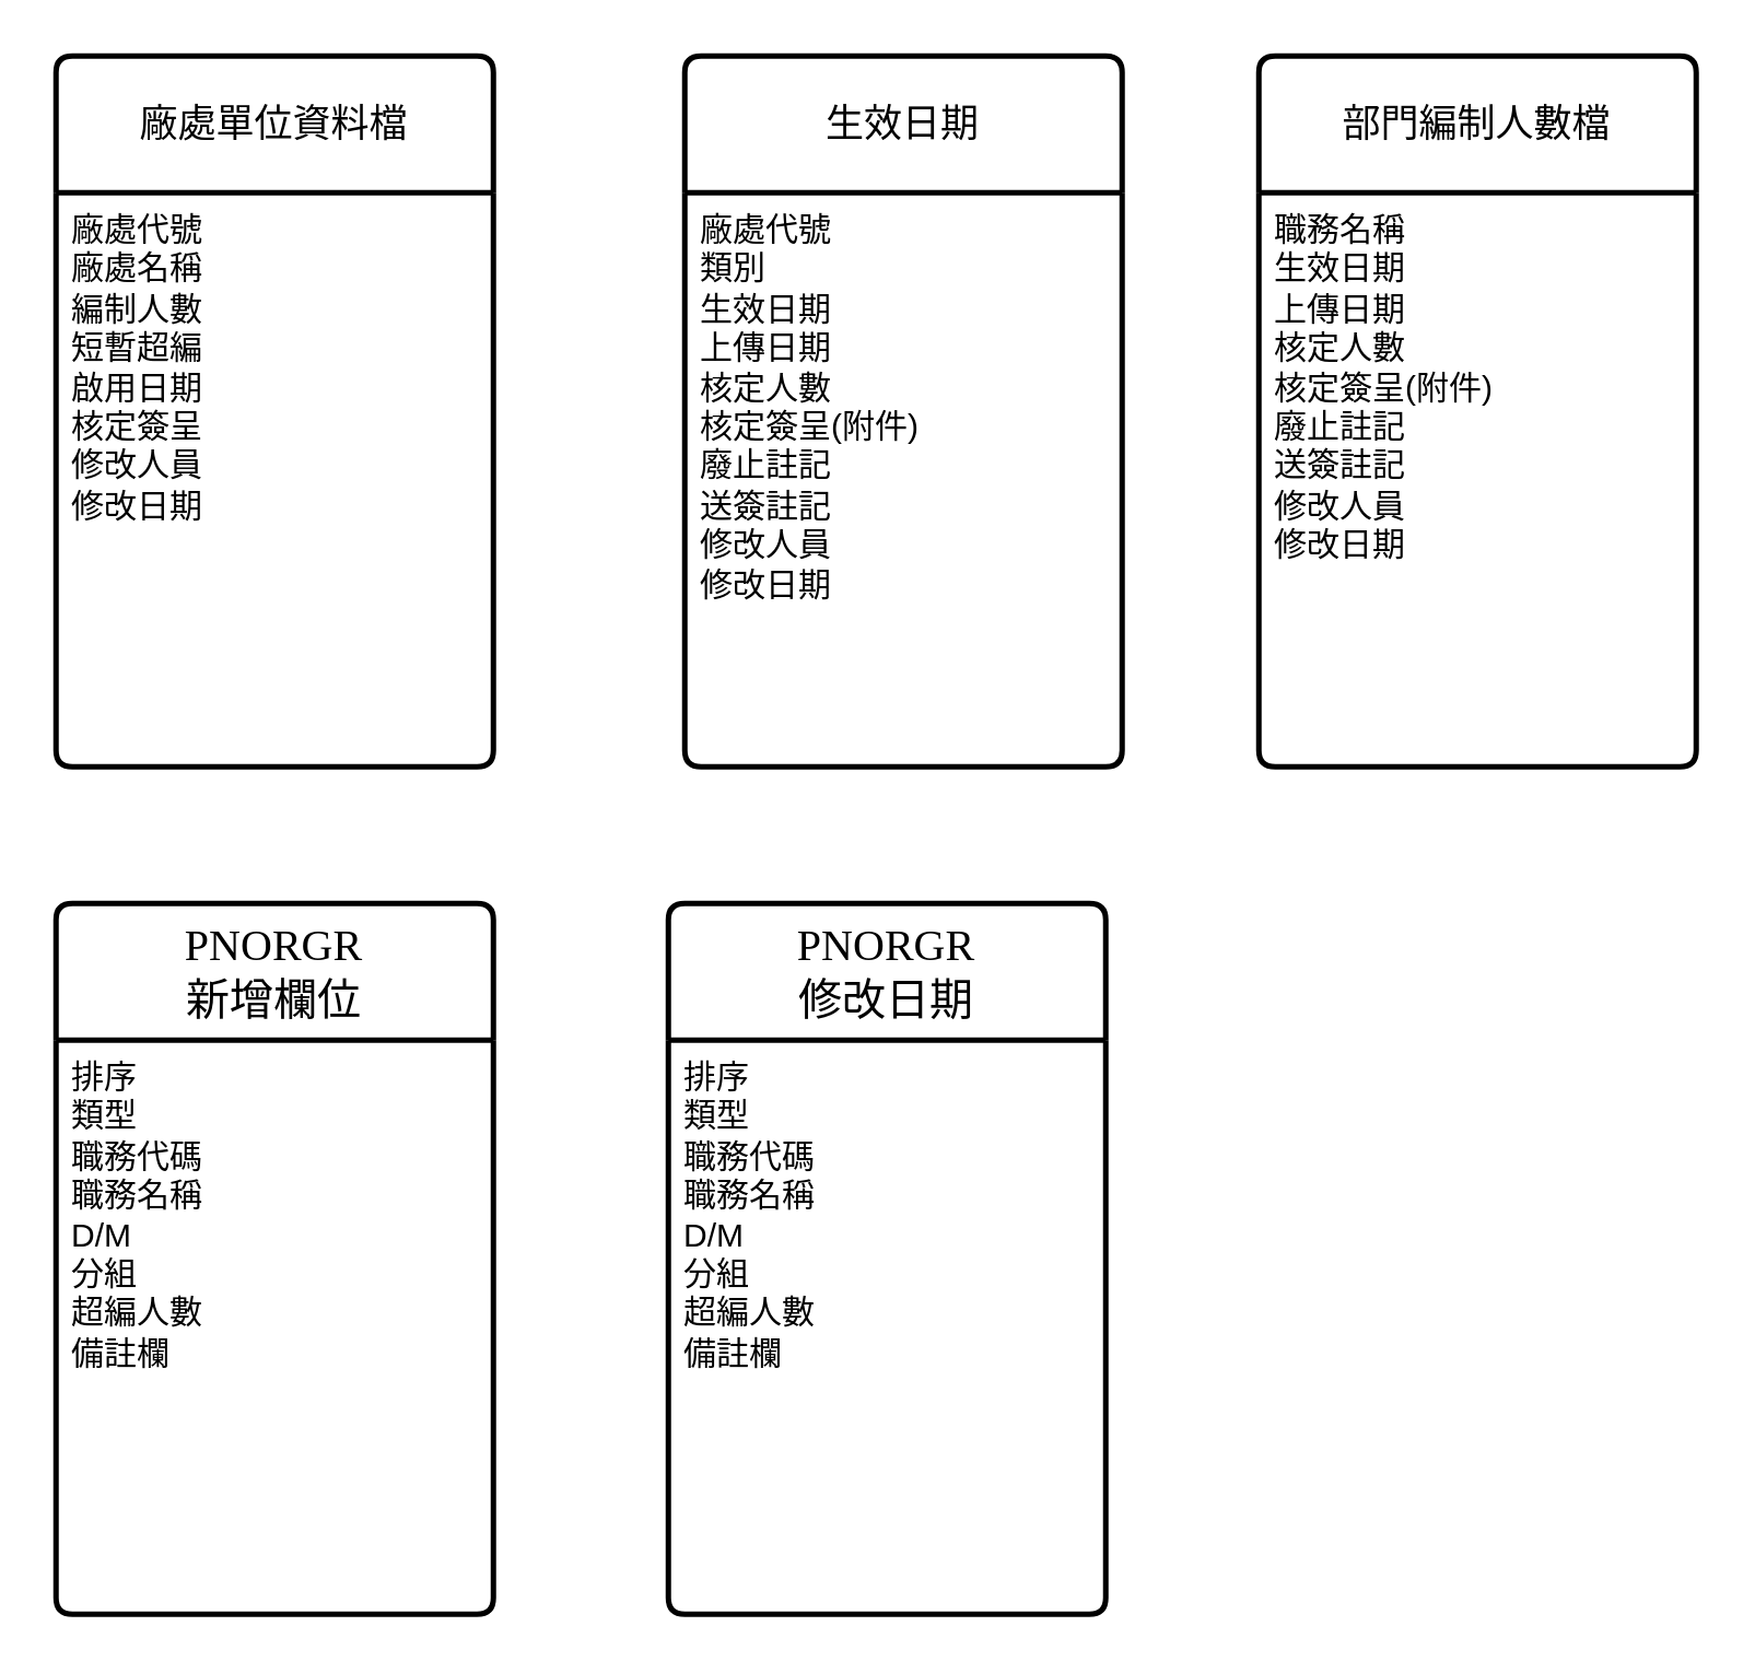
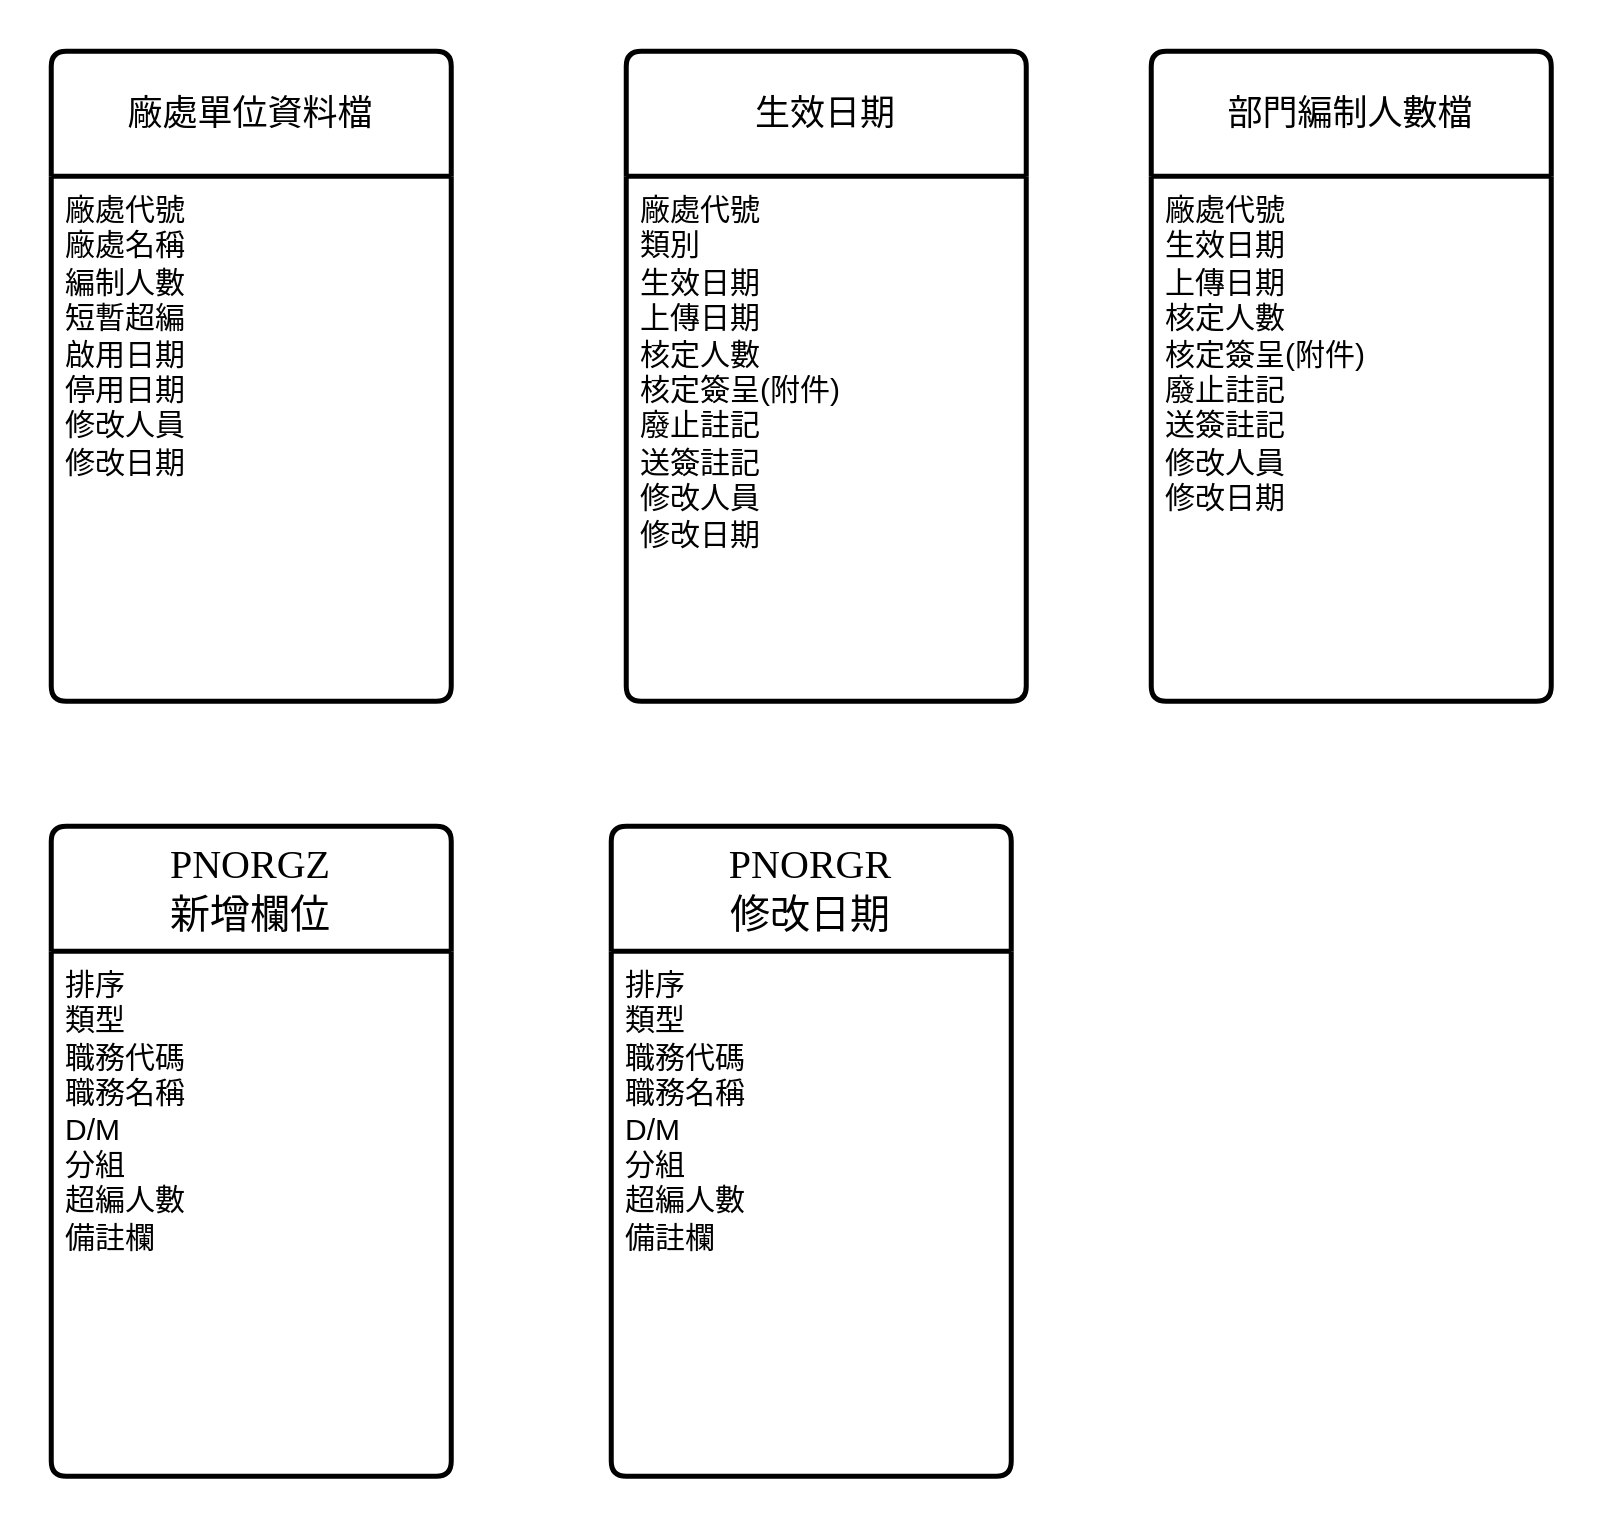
  <mxCell id="0" />
  <mxCell id="1" parent="0" />
  <mxCell id="2" value="廠處單位資料檔" style="swimlane;childLayout=stackLayout;horizontal=1;startSize=50;horizontalStack=0;rounded=1;fontSize=14;fontStyle=0;strokeWidth=2;resizeParent=0;resizeLast=1;shadow=0;dashed=0;align=center;arcSize=4;whiteSpace=wrap;html=1;" vertex="1" parent="1"><mxGeometry x="20" y="20" width="160" height="260" as="geometry"><mxRectangle x="120" y="240" width="140" height="50" as="alternateBounds" /></mxGeometry></mxCell>
- <mxCell id="3" value="&lt;span style=&quot;background-color: initial;&quot;&gt;廠處代號&lt;/span&gt;&lt;br&gt;&lt;span style=&quot;background-color: initial;&quot;&gt;廠處名稱&lt;/span&gt;&lt;br&gt;&lt;span style=&quot;background-color: initial;&quot;&gt;編制人數&lt;/span&gt;&lt;br&gt;&lt;span style=&quot;background-color: initial;&quot;&gt;短暫超編&lt;/span&gt;&lt;br&gt;&lt;span style=&quot;background-color: initial;&quot;&gt;啟用日期&lt;/span&gt;&lt;br&gt;&lt;span style=&quot;background-color: initial;&quot;&gt;核定簽呈&lt;/span&gt;&lt;br&gt;&lt;span style=&quot;background-color: initial;&quot;&gt;修改人員&lt;/span&gt;&lt;br&gt;&lt;span style=&quot;background-color: initial;&quot;&gt;修改日期&lt;/span&gt;" style="align=left;strokeColor=none;fillColor=none;spacingLeft=4;fontSize=12;verticalAlign=top;resizable=0;rotatable=0;part=1;html=1;" vertex="1" parent="2"><mxGeometry y="50" width="160" height="210" as="geometry" /></mxCell>
+ <mxCell id="3" value="&lt;span style=&quot;background-color: initial;&quot;&gt;廠處代號&lt;/span&gt;&lt;br&gt;&lt;span style=&quot;background-color: initial;&quot;&gt;廠處名稱&lt;/span&gt;&lt;br&gt;&lt;span style=&quot;background-color: initial;&quot;&gt;編制人數&lt;/span&gt;&lt;br&gt;&lt;span style=&quot;background-color: initial;&quot;&gt;短暫超編&lt;/span&gt;&lt;br&gt;&lt;span style=&quot;background-color: initial;&quot;&gt;啟用日期&lt;/span&gt;&lt;br&gt;&lt;span style=&quot;background-color: initial;&quot;&gt;停用日期&lt;/span&gt;&lt;br&gt;&lt;span style=&quot;background-color: initial;&quot;&gt;修改人員&lt;/span&gt;&lt;br&gt;&lt;span style=&quot;background-color: initial;&quot;&gt;修改日期&lt;/span&gt;" style="align=left;strokeColor=none;fillColor=none;spacingLeft=4;fontSize=12;verticalAlign=top;resizable=0;rotatable=0;part=1;html=1;" vertex="1" parent="2"><mxGeometry y="50" width="160" height="210" as="geometry" /></mxCell>
  <mxCell id="4" value="生效日期" style="swimlane;childLayout=stackLayout;horizontal=1;startSize=50;horizontalStack=0;rounded=1;fontSize=14;fontStyle=0;strokeWidth=2;resizeParent=0;resizeLast=1;shadow=0;dashed=0;align=center;arcSize=4;whiteSpace=wrap;html=1;" vertex="1" parent="1"><mxGeometry x="250" y="20" width="160" height="260" as="geometry"><mxRectangle x="90" y="200" width="140" height="50" as="alternateBounds" /></mxGeometry></mxCell>
  <mxCell id="5" value="&lt;span style=&quot;background-color: initial;&quot;&gt;廠處代號&lt;/span&gt;&lt;div&gt;類別&lt;br&gt;生效日期&lt;div&gt;上傳日期&lt;br&gt;&lt;div&gt;核定人數&lt;/div&gt;&lt;div&gt;核定簽呈(附件)&lt;/div&gt;&lt;div&gt;廢止註記&lt;/div&gt;&lt;div&gt;送簽註記&lt;/div&gt;&lt;div&gt;修改人員&lt;/div&gt;&lt;div&gt;修改日期&lt;/div&gt;&lt;/div&gt;&lt;/div&gt;" style="align=left;strokeColor=none;fillColor=none;spacingLeft=4;fontSize=12;verticalAlign=top;resizable=0;rotatable=0;part=1;html=1;" vertex="1" parent="4"><mxGeometry y="50" width="160" height="210" as="geometry" /></mxCell>
  <mxCell id="6" value="部門編制人數檔" style="swimlane;childLayout=stackLayout;horizontal=1;startSize=50;horizontalStack=0;rounded=1;fontSize=14;fontStyle=0;strokeWidth=2;resizeParent=0;resizeLast=1;shadow=0;dashed=0;align=center;arcSize=4;whiteSpace=wrap;html=1;" vertex="1" parent="1"><mxGeometry x="460" y="20" width="160" height="260" as="geometry"><mxRectangle x="90" y="200" width="140" height="50" as="alternateBounds" /></mxGeometry></mxCell>
- <mxCell id="7" value="&lt;span style=&quot;background-color: initial;&quot;&gt;職務名稱&lt;/span&gt;&lt;br&gt;生效日期&lt;div&gt;上傳日期&lt;br&gt;&lt;div&gt;核定人數&lt;/div&gt;&lt;div&gt;核定簽呈(附件)&lt;/div&gt;&lt;div&gt;廢止註記&lt;/div&gt;&lt;div&gt;送簽註記&lt;/div&gt;&lt;div&gt;修改人員&lt;/div&gt;&lt;div&gt;修改日期&lt;/div&gt;&lt;/div&gt;" style="align=left;strokeColor=none;fillColor=none;spacingLeft=4;fontSize=12;verticalAlign=top;resizable=0;rotatable=0;part=1;html=1;" vertex="1" parent="6"><mxGeometry y="50" width="160" height="210" as="geometry" /></mxCell>
- <mxCell id="8" value="&lt;p style=&quot;language:zh-TW;margin-top:0pt;margin-bottom:0pt;margin-left:0in;&lt;br/&gt;text-align:left;direction:ltr;unicode-bidi:embed;mso-line-break-override:none;&lt;br/&gt;word-break:normal;punctuation-wrap:hanging&quot;&gt;&lt;span style=&quot;font-size: 12pt; font-family: 微軟正黑體;&quot;&gt;PNORGR&lt;br&gt;&lt;/span&gt;&lt;span style=&quot;font-size: 12pt; font-family: 微軟正黑體;&quot;&gt;新增欄位&lt;/span&gt;&lt;/p&gt;" style="swimlane;childLayout=stackLayout;horizontal=1;startSize=50;horizontalStack=0;rounded=1;fontSize=14;fontStyle=0;strokeWidth=2;resizeParent=0;resizeLast=1;shadow=0;dashed=0;align=center;arcSize=4;whiteSpace=wrap;html=1;" vertex="1" parent="1"><mxGeometry x="20" y="330" width="160" height="260" as="geometry"><mxRectangle x="90" y="200" width="140" height="50" as="alternateBounds" /></mxGeometry></mxCell>
+ <mxCell id="7" value="&lt;span style=&quot;background-color: initial;&quot;&gt;廠處代號&lt;/span&gt;&lt;br&gt;生效日期&lt;div&gt;上傳日期&lt;br&gt;&lt;div&gt;核定人數&lt;/div&gt;&lt;div&gt;核定簽呈(附件)&lt;/div&gt;&lt;div&gt;廢止註記&lt;/div&gt;&lt;div&gt;送簽註記&lt;/div&gt;&lt;div&gt;修改人員&lt;/div&gt;&lt;div&gt;修改日期&lt;/div&gt;&lt;/div&gt;" style="align=left;strokeColor=none;fillColor=none;spacingLeft=4;fontSize=12;verticalAlign=top;resizable=0;rotatable=0;part=1;html=1;" vertex="1" parent="6"><mxGeometry y="50" width="160" height="210" as="geometry" /></mxCell>
+ <mxCell id="8" value="&lt;p style=&quot;language:zh-TW;margin-top:0pt;margin-bottom:0pt;margin-left:0in;&lt;br/&gt;text-align:left;direction:ltr;unicode-bidi:embed;mso-line-break-override:none;&lt;br/&gt;word-break:normal;punctuation-wrap:hanging&quot;&gt;&lt;span style=&quot;font-size: 12pt; font-family: 微軟正黑體;&quot;&gt;PNORGZ&lt;br&gt;&lt;/span&gt;&lt;span style=&quot;font-size: 12pt; font-family: 微軟正黑體;&quot;&gt;新增欄位&lt;/span&gt;&lt;/p&gt;" style="swimlane;childLayout=stackLayout;horizontal=1;startSize=50;horizontalStack=0;rounded=1;fontSize=14;fontStyle=0;strokeWidth=2;resizeParent=0;resizeLast=1;shadow=0;dashed=0;align=center;arcSize=4;whiteSpace=wrap;html=1;" vertex="1" parent="1"><mxGeometry x="20" y="330" width="160" height="260" as="geometry"><mxRectangle x="90" y="200" width="140" height="50" as="alternateBounds" /></mxGeometry></mxCell>
  <mxCell id="9" value="&lt;div&gt;排序&lt;/div&gt;&lt;div&gt;類型&lt;/div&gt;&lt;div&gt;職務代碼&lt;/div&gt;&lt;div&gt;職務名稱&lt;/div&gt;&lt;div&gt;D/M&lt;/div&gt;&lt;div&gt;分組&lt;/div&gt;&lt;div&gt;超編人數&lt;/div&gt;&lt;div&gt;備註欄&lt;/div&gt;" style="align=left;strokeColor=none;fillColor=none;spacingLeft=4;fontSize=12;verticalAlign=top;resizable=0;rotatable=0;part=1;html=1;" vertex="1" parent="8"><mxGeometry y="50" width="160" height="210" as="geometry" /></mxCell>
  <mxCell id="10" value="&lt;p style=&quot;language:zh-TW;margin-top:0pt;margin-bottom:0pt;margin-left:0in;&lt;br/&gt;text-align:left;direction:ltr;unicode-bidi:embed;mso-line-break-override:none;&lt;br/&gt;word-break:normal;punctuation-wrap:hanging&quot;&gt;&lt;span style=&quot;font-size: 12pt; font-family: 微軟正黑體;&quot;&gt;PNORGR&lt;br&gt;&lt;/span&gt;&lt;span style=&quot;font-size: 12pt; font-family: 微軟正黑體;&quot;&gt;修改日期&lt;/span&gt;&lt;/p&gt;" style="swimlane;childLayout=stackLayout;horizontal=1;startSize=50;horizontalStack=0;rounded=1;fontSize=14;fontStyle=0;strokeWidth=2;resizeParent=0;resizeLast=1;shadow=0;dashed=0;align=center;arcSize=4;whiteSpace=wrap;html=1;" vertex="1" parent="1"><mxGeometry x="244" y="330" width="160" height="260" as="geometry"><mxRectangle x="90" y="200" width="140" height="50" as="alternateBounds" /></mxGeometry></mxCell>
  <mxCell id="11" value="&lt;div&gt;排序&lt;/div&gt;&lt;div&gt;類型&lt;/div&gt;&lt;div&gt;職務代碼&lt;/div&gt;&lt;div&gt;職務名稱&lt;/div&gt;&lt;div&gt;D/M&lt;/div&gt;&lt;div&gt;分組&lt;/div&gt;&lt;div&gt;超編人數&lt;/div&gt;&lt;div&gt;備註欄&lt;/div&gt;" style="align=left;strokeColor=none;fillColor=none;spacingLeft=4;fontSize=12;verticalAlign=top;resizable=0;rotatable=0;part=1;html=1;" vertex="1" parent="10"><mxGeometry y="50" width="160" height="210" as="geometry" /></mxCell>
